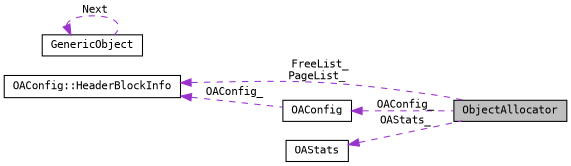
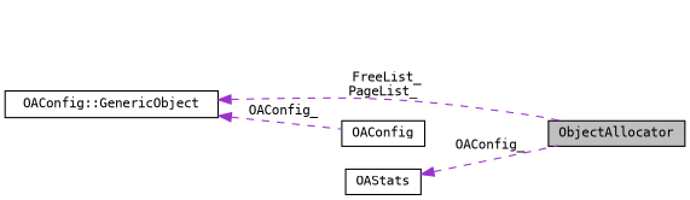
  digraph {
    fontname="DejaVu Sans Mono"
    rankdir=LR
    node [color=black fillcolor=white fontname="DejaVu Sans Mono" fontsize=10 shape=record style=filled]
    edge [color=darkorchid3 dir=back fontname="DejaVu Sans Mono" fontsize=10 labelfontname=Helvetica labelfontsize=10 style=dashed]
    n1 [fillcolor=grey75 fontcolor=black height=0.2 label=ObjectAllocator width=0.4]
    n2 [height=0.2 label=OAConfig width=0.4]
-   n3 [height=0.2 label="OAConfig::HeaderBlockInfo" width=0.4]
-   n4 [height=0.2 label=GenericObject width=0.4]
+   n3 [height=0.2 label="OAConfig::GenericObject" width=0.4]
    n5 [height=0.2 label=OAStats width=0.4]
-   n2 -> n1 [label=" OAConfig_"]
    n3 -> n1 [label=" FreeList_\nPageList_"]
    n3 -> n2 [label=" OAConfig_"]
-   n4 -> n4 [label=" Next"]
-   n5 -> n1 [label=" OAStats_"]
+   n5 -> n1 [label=" OAConfig_"]
  }
